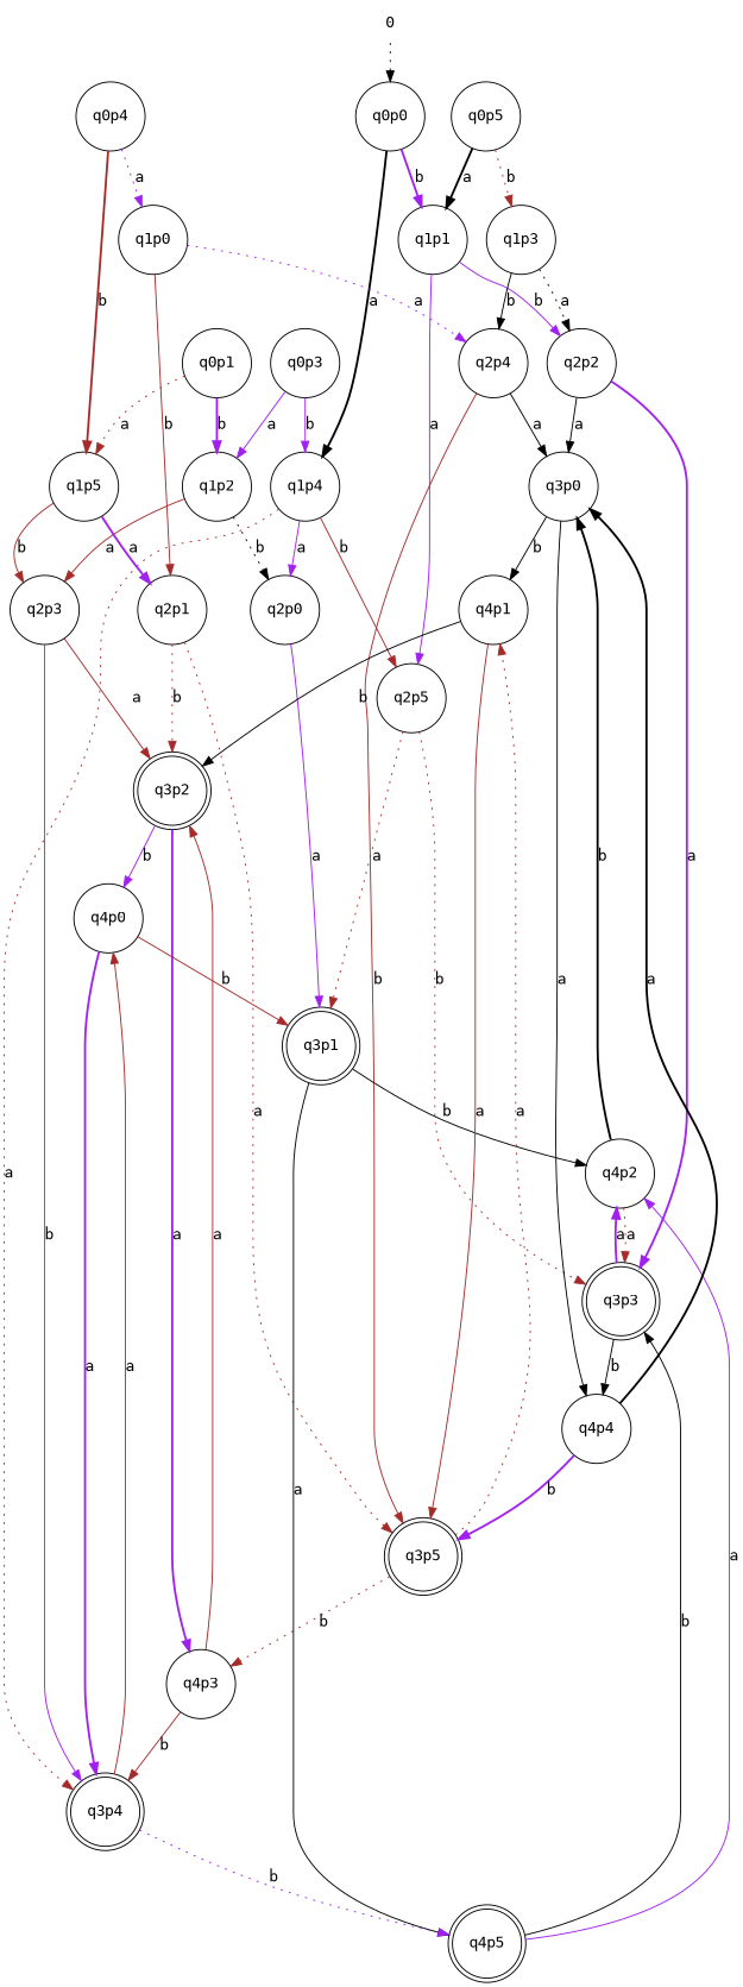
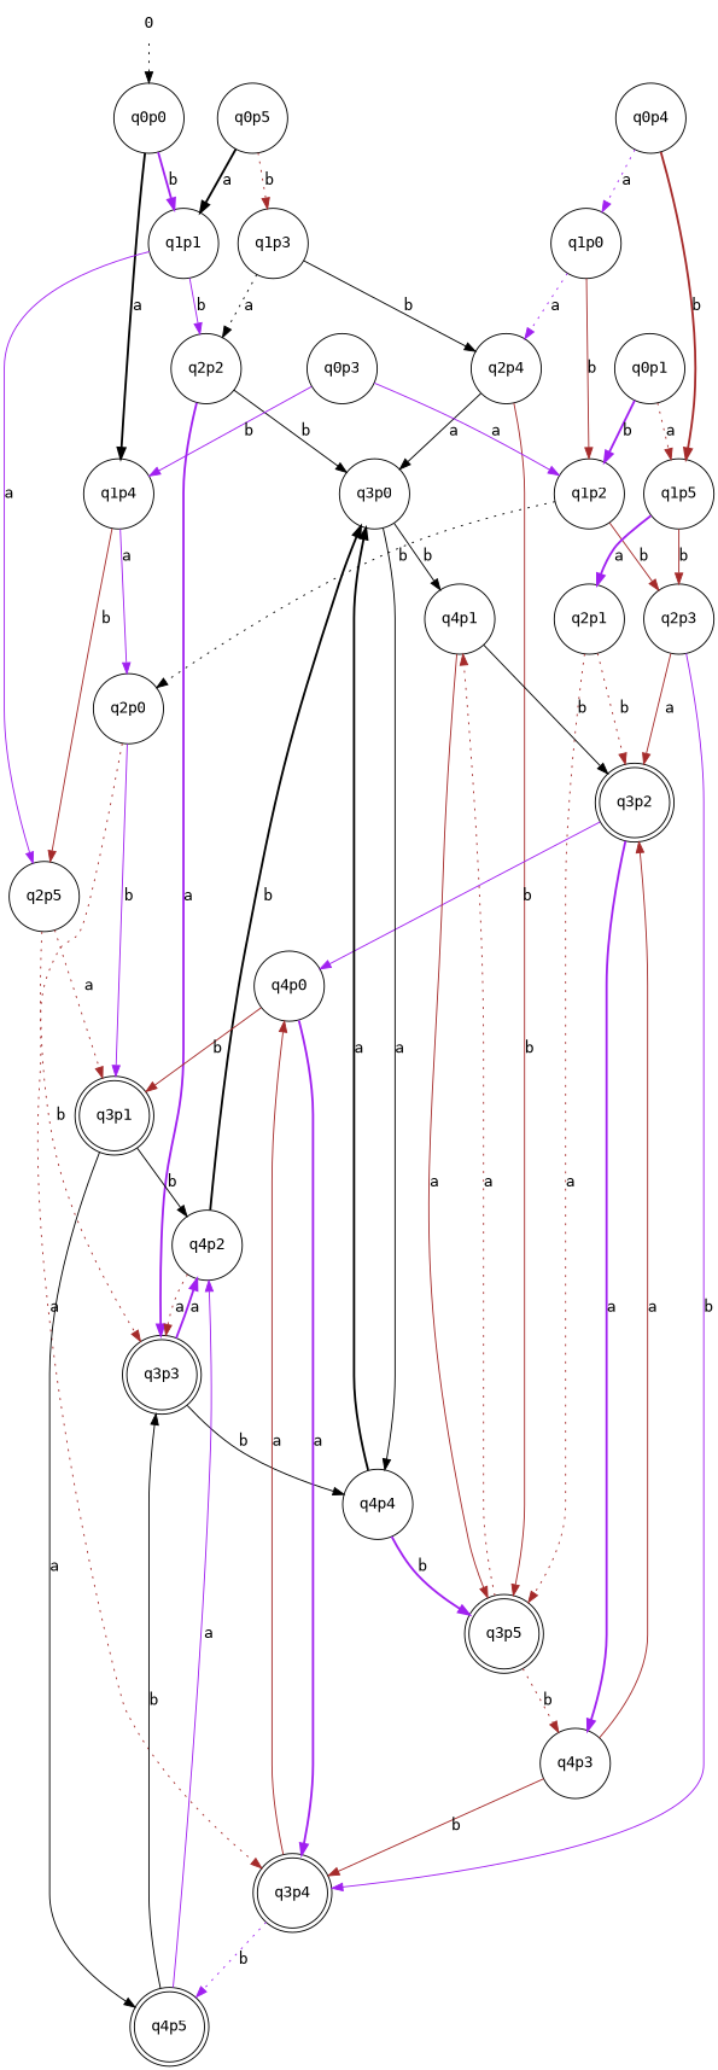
  digraph {
    fontname="DejaVu Sans Mono"
    rankdir=TB
    node [fontname="DejaVu Sans Mono" shape=circle]
    edge [color=brown fontname="DejaVu Sans Mono" style=solid]
    n1 [label=q0p0]
    n2 [label=q1p1]
    n3 [label=q1p4]
    0 [shape=none]
    n5 [label=q2p2]
    n6 [label=q2p5]
    n7 [label=q2p0]
    n8 [label=q0p1]
    n9 [label=q1p2]
    n10 [label=q1p5]
    n11 [label=q2p3]
    n12 [label=q2p1]
    n13 [label=q1p0]
    n14 [label=q2p4]
    n15 [label=q1p3]
    n16 [label=q0p3]
    n17 [label=q0p4]
    n18 [label=q0p5]
    n19 [label=q3p2 shape=doublecircle]
    n20 [label=q3p5 shape=doublecircle]
    n21 [label=q3p0]
    n22 [label=q3p3 shape=doublecircle]
    n23 [label=q3p1 shape=doublecircle]
    n24 [label=q3p4 shape=doublecircle]
    n25 [label=q4p2]
    n26 [label=q4p5 shape=doublecircle]
    n27 [label=q4p0]
    n28 [label=q4p3]
    n29 [label=q4p1]
    n30 [label=q4p4]
    n1 -> n2 [color=purple label=b style=bold]
    n1 -> n3 [color=black label=a style=bold]
    n2 -> n5 [color=purple label=b]
    n2 -> n6 [color=purple label=a]
    n3 -> n6 [label=b]
    n3 -> n7 [color=purple label=a]
    0 -> n1 [color=black style=dotted]
-   n5 -> n21 [color=black label=a]
+   n5 -> n21 [color=black label=b]
    n5 -> n22 [color=purple label=a style=bold]
    n6 -> n22 [label=b style=dotted]
    n6 -> n23 [label=a style=dotted]
-   n7 -> n23 [color=purple label=a]
-   n3 -> n24 [label=a style=dotted]
+   n7 -> n23 [color=purple label=b]
+   n7 -> n24 [label=a style=dotted]
    n8 -> n9 [color=purple label=b style=bold]
    n8 -> n10 [label=a style=dotted]
    n9 -> n7 [color=black label=b style=dotted]
-   n9 -> n11 [label=a]
+   n9 -> n11 [label=b]
    n10 -> n11 [label=b]
    n10 -> n12 [color=purple label=a style=bold]
    n11 -> n19 [label=a]
    n11 -> n24 [color=purple label=b]
    n12 -> n19 [label=b style=dotted]
    n12 -> n20 [label=a style=dotted]
-   n13 -> n12 [label=b]
+   n13 -> n9 [label=b]
    n13 -> n14 [color=purple label=a style=dotted]
    n14 -> n20 [label=b]
    n14 -> n21 [color=black label=a]
    n15 -> n5 [color=black label=a style=dotted]
    n15 -> n14 [color=black label=b]
    n16 -> n3 [color=purple label=b]
    n16 -> n9 [color=purple label=a]
    n17 -> n10 [label=b style=bold]
    n17 -> n13 [color=purple label=a style=dotted]
    n18 -> n2 [color=black label=a style=bold]
    n18 -> n15 [label=b style=dotted]
    n19 -> n27 [color=purple label=b]
    n19 -> n28 [color=purple label=a style=bold]
    n20 -> n28 [label=b style=dotted]
    n20 -> n29 [label=a style=dotted]
    n21 -> n29 [color=black label=b]
    n21 -> n30 [color=black label=a]
    n22 -> n25 [color=purple label=a style=bold]
    n22 -> n30 [color=black label=b]
    n23 -> n25 [color=black label=b]
    n23 -> n26 [color=black label=a]
    n24 -> n26 [color=purple label=b style=dotted]
    n24 -> n27 [label=a]
    n25 -> n21 [color=black label=b style=bold]
    n25 -> n22 [label=a style=dotted]
    n26 -> n22 [color=black label=b]
    n26 -> n25 [color=purple label=a]
    n27 -> n23 [label=b]
    n27 -> n24 [color=purple label=a style=bold]
    n28 -> n19 [label=a]
    n28 -> n24 [label=b]
    n29 -> n19 [color=black label=b]
    n29 -> n20 [label=a]
    n30 -> n20 [color=purple label=b style=bold]
    n30 -> n21 [color=black label=a style=bold]
  }
